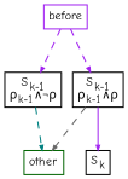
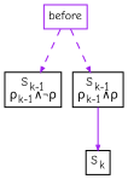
  digraph {
    nodesep=0.12
    ranksep=0.5
    fontname="Comic Neue"
    node [fontsize=10.5 margin="0.05,0.05" shape=box fontname="Comic Neue"]
    edge [arrowsize=0.4 fontsize=10.5 style=dashed color=purple fontname="Comic Neue"]
    n1 [height=0.02 label=<S<sub>k-1</sub><br/>ρ<sub>k-1</sub>∧ρ> width=0.02]
    before [height=0.02 width=0.02 color=purple]
    n3 [height=0.02 label=<S<sub>k-1</sub><br/>ρ<sub>k-1</sub>∧¬ρ> width=0.02]
-   other [height=0.02 width=0.02 color=darkgreen]
    n5 [height=0.02 label=<S<sub>k</sub>> width=0.02]
-   n1 -> other [color=gray40]
    n1 -> n5 [style=""]
    before -> n1
    before -> n3
-   n3 -> other [color=teal]
  }
